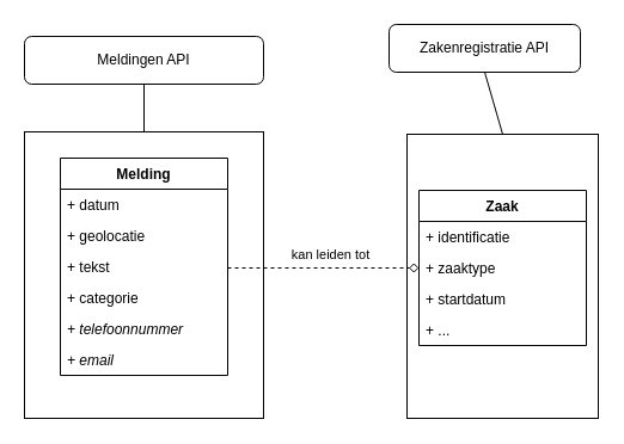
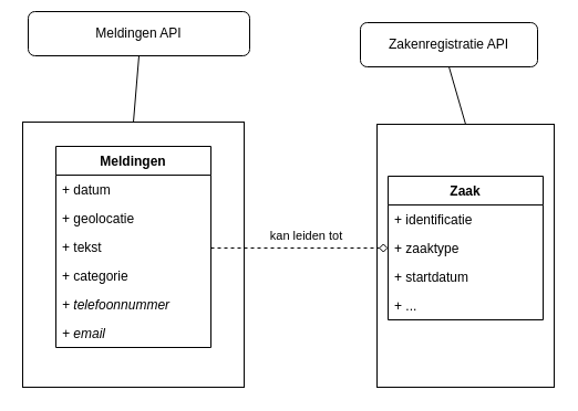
  <mxCell id="0" />
  <mxCell id="1" parent="0" />
- <mxCell id="2" value="Meldingen API" style="rounded=1;whiteSpace=wrap;html=1;" parent="1" vertex="1"><mxGeometry x="20" y="30" width="200" height="40" as="geometry" /></mxCell>
+ <mxCell id="2" value="Meldingen API" style="rounded=1;whiteSpace=wrap;html=1;" parent="1" vertex="1"><mxGeometry x="25" y="10" width="200" height="40" as="geometry" /></mxCell>
  <mxCell id="3" value="Zakenregistratie API" style="rounded=1;whiteSpace=wrap;html=1;" parent="1" vertex="1"><mxGeometry x="325" y="20" width="160" height="40" as="geometry" /></mxCell>
  <mxCell id="4" value="" style="rounded=0;whiteSpace=wrap;html=1;" parent="1" vertex="1"><mxGeometry x="340" y="112" width="160" height="238" as="geometry" /></mxCell>
  <mxCell id="5" value="" style="rounded=0;whiteSpace=wrap;html=1;" parent="1" vertex="1"><mxGeometry x="20" y="110" width="200" height="240" as="geometry" /></mxCell>
  <mxCell id="6" value="" style="endArrow=none;html=1;entryX=0.5;entryY=1;entryDx=0;entryDy=0;exitX=0.5;exitY=0;exitDx=0;exitDy=0;" parent="1" source="5" target="2" edge="1"><mxGeometry width="50" height="50" relative="1" as="geometry"><mxPoint x="280" y="190" as="sourcePoint" /><mxPoint x="330" y="140" as="targetPoint" /></mxGeometry></mxCell>
  <mxCell id="7" value="" style="endArrow=none;html=1;entryX=0.5;entryY=1;entryDx=0;entryDy=0;exitX=0.5;exitY=0;exitDx=0;exitDy=0;" parent="1" source="4" target="3" edge="1"><mxGeometry width="50" height="50" relative="1" as="geometry"><mxPoint x="350" y="200" as="sourcePoint" /><mxPoint x="400" y="150" as="targetPoint" /></mxGeometry></mxCell>
- <mxCell id="8" value="Melding" style="swimlane;fontStyle=1;childLayout=stackLayout;horizontal=1;startSize=26;fillColor=none;horizontalStack=0;resizeParent=1;resizeParentMax=0;resizeLast=0;collapsible=1;marginBottom=0;" parent="1" vertex="1"><mxGeometry x="50" y="132" width="140" height="182" as="geometry"><mxRectangle x="310" y="340" width="80" height="26" as="alternateBounds" /></mxGeometry></mxCell>
+ <mxCell id="8" value="Meldingen" style="swimlane;fontStyle=1;childLayout=stackLayout;horizontal=1;startSize=26;fillColor=none;horizontalStack=0;resizeParent=1;resizeParentMax=0;resizeLast=0;collapsible=1;marginBottom=0;" parent="1" vertex="1"><mxGeometry x="50" y="132" width="140" height="182" as="geometry"><mxRectangle x="310" y="340" width="80" height="26" as="alternateBounds" /></mxGeometry></mxCell>
  <mxCell id="9" value="+ datum" style="text;strokeColor=none;fillColor=none;align=left;verticalAlign=top;spacingLeft=4;spacingRight=4;overflow=hidden;rotatable=0;points=[[0,0.5],[1,0.5]];portConstraint=eastwest;" parent="8" vertex="1"><mxGeometry y="26" width="140" height="26" as="geometry" /></mxCell>
  <mxCell id="10" value="+ geolocatie" style="text;strokeColor=none;fillColor=none;align=left;verticalAlign=top;spacingLeft=4;spacingRight=4;overflow=hidden;rotatable=0;points=[[0,0.5],[1,0.5]];portConstraint=eastwest;" parent="8" vertex="1"><mxGeometry y="52" width="140" height="26" as="geometry" /></mxCell>
  <mxCell id="11" value="+ tekst" style="text;strokeColor=none;fillColor=none;align=left;verticalAlign=top;spacingLeft=4;spacingRight=4;overflow=hidden;rotatable=0;points=[[0,0.5],[1,0.5]];portConstraint=eastwest;" parent="8" vertex="1"><mxGeometry y="78" width="140" height="26" as="geometry" /></mxCell>
  <mxCell id="12" value="+ categorie" style="text;strokeColor=none;fillColor=none;align=left;verticalAlign=top;spacingLeft=4;spacingRight=4;overflow=hidden;rotatable=0;points=[[0,0.5],[1,0.5]];portConstraint=eastwest;" parent="8" vertex="1"><mxGeometry y="104" width="140" height="26" as="geometry" /></mxCell>
  <mxCell id="13" value="+ telefoonnummer" style="text;strokeColor=none;fillColor=none;align=left;verticalAlign=top;spacingLeft=4;spacingRight=4;overflow=hidden;rotatable=0;points=[[0,0.5],[1,0.5]];portConstraint=eastwest;fontStyle=2" parent="8" vertex="1"><mxGeometry y="130" width="140" height="26" as="geometry" /></mxCell>
  <mxCell id="14" value="+ email" style="text;strokeColor=none;fillColor=none;align=left;verticalAlign=top;spacingLeft=4;spacingRight=4;overflow=hidden;rotatable=0;points=[[0,0.5],[1,0.5]];portConstraint=eastwest;fontStyle=2" parent="8" vertex="1"><mxGeometry y="156" width="140" height="26" as="geometry" /></mxCell>
  <mxCell id="15" value="Zaak" style="swimlane;fontStyle=1;childLayout=stackLayout;horizontal=1;startSize=26;fillColor=none;horizontalStack=0;resizeParent=1;resizeParentMax=0;resizeLast=0;collapsible=1;marginBottom=0;" parent="1" vertex="1"><mxGeometry x="350" y="159" width="140" height="130" as="geometry"><mxRectangle x="310" y="340" width="80" height="26" as="alternateBounds" /></mxGeometry></mxCell>
  <mxCell id="16" value="+ identificatie" style="text;strokeColor=none;fillColor=none;align=left;verticalAlign=top;spacingLeft=4;spacingRight=4;overflow=hidden;rotatable=0;points=[[0,0.5],[1,0.5]];portConstraint=eastwest;" parent="15" vertex="1"><mxGeometry y="26" width="140" height="26" as="geometry" /></mxCell>
  <mxCell id="17" value="+ zaaktype" style="text;strokeColor=none;fillColor=none;align=left;verticalAlign=top;spacingLeft=4;spacingRight=4;overflow=hidden;rotatable=0;points=[[0,0.5],[1,0.5]];portConstraint=eastwest;" parent="15" vertex="1"><mxGeometry y="52" width="140" height="26" as="geometry" /></mxCell>
  <mxCell id="18" value="+ startdatum" style="text;strokeColor=none;fillColor=none;align=left;verticalAlign=top;spacingLeft=4;spacingRight=4;overflow=hidden;rotatable=0;points=[[0,0.5],[1,0.5]];portConstraint=eastwest;" parent="15" vertex="1"><mxGeometry y="78" width="140" height="26" as="geometry" /></mxCell>
  <mxCell id="19" value="+ ..." style="text;strokeColor=none;fillColor=none;align=left;verticalAlign=top;spacingLeft=4;spacingRight=4;overflow=hidden;rotatable=0;points=[[0,0.5],[1,0.5]];portConstraint=eastwest;" parent="15" vertex="1"><mxGeometry y="104" width="140" height="26" as="geometry" /></mxCell>
  <mxCell id="20" value="" style="endArrow=diamond;html=1;dashed=1;endFill=0;entryX=0;entryY=0.5;entryDx=0;entryDy=0;startArrow=none;startFill=0;" parent="1" target="17" edge="1"><mxGeometry relative="1" as="geometry"><mxPoint x="190" y="224" as="sourcePoint" /><mxPoint x="190" y="203" as="targetPoint" /></mxGeometry></mxCell>
  <mxCell id="21" value="kan leiden tot" style="edgeLabel;html=1;align=center;verticalAlign=middle;resizable=0;points=[];" parent="20" vertex="1" connectable="0"><mxGeometry x="-0.025" y="2" relative="1" as="geometry"><mxPoint x="7.99" y="-9.68" as="offset" /></mxGeometry></mxCell>
